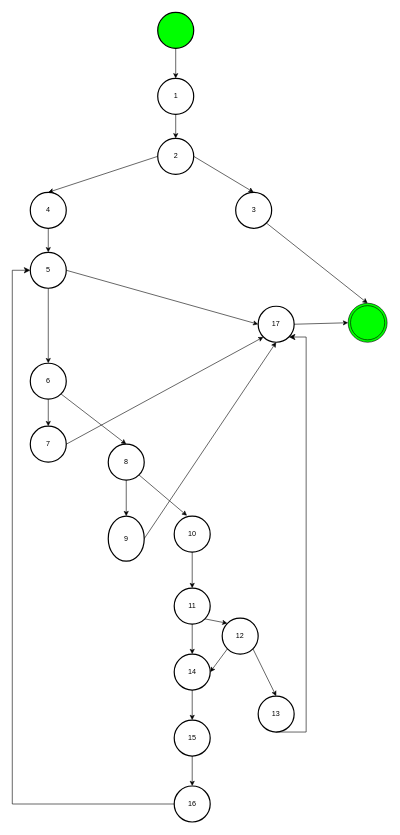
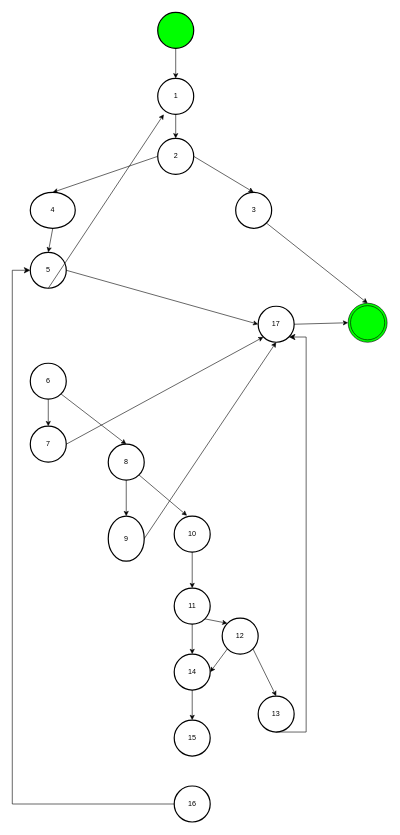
  <mxCell id="0" />
  <mxCell id="1" parent="0" />
  <mxCell id="2" value="1" style="strokeWidth=2;html=1;shape=mxgraph.flowchart.start_2;whiteSpace=wrap;" vertex="1" parent="1"><mxGeometry x="262.5" y="130" width="60" height="60" as="geometry" /></mxCell>
  <mxCell id="3" value="2" style="strokeWidth=2;html=1;shape=mxgraph.flowchart.start_2;whiteSpace=wrap;" vertex="1" parent="1"><mxGeometry x="262.5" y="230" width="60" height="60" as="geometry" /></mxCell>
  <mxCell id="4" value="" style="endArrow=classic;html=1;rounded=0;exitX=0.5;exitY=1;exitDx=0;exitDy=0;exitPerimeter=0;entryX=0.5;entryY=0;entryDx=0;entryDy=0;entryPerimeter=0;" edge="1" parent="1" source="2" target="3"><mxGeometry width="50" height="50" relative="1" as="geometry"><mxPoint x="50" y="370" as="sourcePoint" /><mxPoint x="100" y="320" as="targetPoint" /></mxGeometry></mxCell>
  <mxCell id="5" value="" style="endArrow=classic;html=1;rounded=0;exitX=0;exitY=0.5;exitDx=0;exitDy=0;exitPerimeter=0;entryX=0.5;entryY=0;entryDx=0;entryDy=0;entryPerimeter=0;" edge="1" parent="1" source="3" target="8"><mxGeometry width="50" height="50" relative="1" as="geometry"><mxPoint x="50" y="370" as="sourcePoint" /><mxPoint x="10" y="420" as="targetPoint" /></mxGeometry></mxCell>
  <mxCell id="6" value="" style="strokeWidth=2;html=1;shape=mxgraph.flowchart.start_2;whiteSpace=wrap;fillColor=#00FF00;" vertex="1" parent="1"><mxGeometry x="262.5" y="20" width="60" height="60" as="geometry" /></mxCell>
  <mxCell id="7" value="" style="endArrow=classic;html=1;rounded=0;exitX=0.5;exitY=1;exitDx=0;exitDy=0;exitPerimeter=0;entryX=0.5;entryY=0;entryDx=0;entryDy=0;entryPerimeter=0;" edge="1" parent="1" source="6" target="2"><mxGeometry width="50" height="50" relative="1" as="geometry"><mxPoint x="50" y="370" as="sourcePoint" /><mxPoint x="100" y="320" as="targetPoint" /></mxGeometry></mxCell>
- <mxCell id="8" value="4" style="strokeWidth=2;html=1;shape=mxgraph.flowchart.start_2;whiteSpace=wrap;" vertex="1" parent="1"><mxGeometry x="50" y="320" width="60" height="60" as="geometry" /></mxCell>
+ <mxCell id="8" value="4" style="strokeWidth=2;html=1;shape=mxgraph.flowchart.start_2;whiteSpace=wrap;" vertex="1" parent="1"><mxGeometry x="50" y="320" width="75" height="60" as="geometry" /></mxCell>
  <mxCell id="9" value="5" style="strokeWidth=2;html=1;shape=mxgraph.flowchart.start_2;whiteSpace=wrap;" vertex="1" parent="1"><mxGeometry x="50" y="420" width="60" height="60" as="geometry" /></mxCell>
  <mxCell id="10" value="" style="endArrow=classic;html=1;rounded=0;exitX=0.5;exitY=1;exitDx=0;exitDy=0;exitPerimeter=0;entryX=0.5;entryY=0;entryDx=0;entryDy=0;entryPerimeter=0;" edge="1" parent="1" source="8" target="9"><mxGeometry width="50" height="50" relative="1" as="geometry"><mxPoint x="50" y="480" as="sourcePoint" /><mxPoint x="100" y="430" as="targetPoint" /></mxGeometry></mxCell>
  <mxCell id="11" value="7" style="strokeWidth=2;html=1;shape=mxgraph.flowchart.start_2;whiteSpace=wrap;" vertex="1" parent="1"><mxGeometry x="50" y="710" width="60" height="60" as="geometry" /></mxCell>
  <mxCell id="12" value="" style="endArrow=classic;html=1;rounded=0;exitX=0.5;exitY=1;exitDx=0;exitDy=0;exitPerimeter=0;entryX=0.5;entryY=0;entryDx=0;entryDy=0;entryPerimeter=0;" edge="1" parent="1" source="15" target="11"><mxGeometry width="50" height="50" relative="1" as="geometry"><mxPoint x="-90" y="759.5" as="sourcePoint" /><mxPoint x="80" y="509.5" as="targetPoint" /></mxGeometry></mxCell>
  <mxCell id="13" value="" style="ellipse;shape=doubleEllipse;whiteSpace=wrap;html=1;aspect=fixed;fillColor=#00FF00;" vertex="1" parent="1"><mxGeometry x="580" y="505" width="65" height="65" as="geometry" /></mxCell>
- <mxCell id="14" value="" style="endArrow=classic;html=1;rounded=0;exitX=0.5;exitY=1;exitDx=0;exitDy=0;exitPerimeter=0;entryX=0.5;entryY=0;entryDx=0;entryDy=0;entryPerimeter=0;" edge="1" parent="1" source="9" target="15"><mxGeometry width="50" height="50" relative="1" as="geometry"><mxPoint x="-11" y="541" as="sourcePoint" /><mxPoint x="-70" y="620" as="targetPoint" /></mxGeometry></mxCell>
+ <mxCell id="14" value="" style="endArrow=classic;html=1;rounded=0;exitX=0.5;exitY=1;exitDx=0;exitDy=0;exitPerimeter=0;" edge="1" parent="1" source="9" target="2"><mxGeometry width="50" height="50" relative="1" as="geometry"><mxPoint x="-11" y="541" as="sourcePoint" /><mxPoint x="-70" y="620" as="targetPoint" /></mxGeometry></mxCell>
  <mxCell id="15" value="6" style="strokeWidth=2;html=1;shape=mxgraph.flowchart.start_2;whiteSpace=wrap;" vertex="1" parent="1"><mxGeometry x="50" y="605" width="60" height="60" as="geometry" /></mxCell>
  <mxCell id="16" value="3" style="strokeWidth=2;html=1;shape=mxgraph.flowchart.start_2;whiteSpace=wrap;" vertex="1" parent="1"><mxGeometry x="392.5" y="320" width="60" height="60" as="geometry" /></mxCell>
  <mxCell id="17" value="" style="endArrow=classic;html=1;rounded=0;exitX=1;exitY=0.5;exitDx=0;exitDy=0;exitPerimeter=0;entryX=0.5;entryY=0;entryDx=0;entryDy=0;entryPerimeter=0;" edge="1" parent="1" source="3" target="16"><mxGeometry width="50" height="50" relative="1" as="geometry"><mxPoint x="90" y="580" as="sourcePoint" /><mxPoint x="190" y="370" as="targetPoint" /></mxGeometry></mxCell>
  <mxCell id="18" value="" style="endArrow=classic;html=1;rounded=0;entryX=0.5;entryY=0;entryDx=0;entryDy=0;exitX=0.855;exitY=0.855;exitDx=0;exitDy=0;exitPerimeter=0;" edge="1" parent="1" source="16" target="13"><mxGeometry width="50" height="50" relative="1" as="geometry"><mxPoint x="290" y="380" as="sourcePoint" /><mxPoint x="140" y="530" as="targetPoint" /></mxGeometry></mxCell>
  <mxCell id="19" value="8" style="strokeWidth=2;html=1;shape=mxgraph.flowchart.start_2;whiteSpace=wrap;" vertex="1" parent="1"><mxGeometry x="180" y="740" width="60" height="60" as="geometry" /></mxCell>
  <mxCell id="20" value="" style="endArrow=classic;html=1;rounded=0;entryX=0.5;entryY=0;entryDx=0;entryDy=0;entryPerimeter=0;exitX=0.855;exitY=0.855;exitDx=0;exitDy=0;exitPerimeter=0;" edge="1" parent="1" source="15" target="19"><mxGeometry width="50" height="50" relative="1" as="geometry"><mxPoint x="160" y="700" as="sourcePoint" /><mxPoint x="140" y="810" as="targetPoint" /></mxGeometry></mxCell>
  <mxCell id="21" value="" style="endArrow=classic;html=1;rounded=0;exitX=1;exitY=0.5;exitDx=0;exitDy=0;exitPerimeter=0;entryX=0;entryY=0.5;entryDx=0;entryDy=0;entryPerimeter=0;" edge="1" parent="1" source="9" target="38"><mxGeometry width="50" height="50" relative="1" as="geometry"><mxPoint x="90" y="580" as="sourcePoint" /><mxPoint x="240" y="540" as="targetPoint" /></mxGeometry></mxCell>
  <mxCell id="22" value="9" style="strokeWidth=2;html=1;shape=mxgraph.flowchart.start_2;whiteSpace=wrap;" vertex="1" parent="1"><mxGeometry x="180" y="860" width="60" height="75" as="geometry" /></mxCell>
  <mxCell id="23" value="" style="endArrow=classic;html=1;rounded=0;exitX=0.5;exitY=1;exitDx=0;exitDy=0;exitPerimeter=0;entryX=0.5;entryY=0;entryDx=0;entryDy=0;entryPerimeter=0;" edge="1" parent="1" source="19" target="22"><mxGeometry width="50" height="50" relative="1" as="geometry"><mxPoint x="90" y="720" as="sourcePoint" /><mxPoint x="140" y="670" as="targetPoint" /></mxGeometry></mxCell>
  <mxCell id="24" value="" style="endArrow=classic;html=1;rounded=0;exitX=0.855;exitY=0.855;exitDx=0;exitDy=0;exitPerimeter=0;entryX=0.355;entryY=-0.014;entryDx=0;entryDy=0;entryPerimeter=0;" edge="1" parent="1" source="19" target="25"><mxGeometry width="50" height="50" relative="1" as="geometry"><mxPoint x="90" y="860" as="sourcePoint" /><mxPoint x="330" y="800" as="targetPoint" /></mxGeometry></mxCell>
  <mxCell id="25" value="10" style="strokeWidth=2;html=1;shape=mxgraph.flowchart.start_2;whiteSpace=wrap;" vertex="1" parent="1"><mxGeometry x="290" y="860" width="60" height="60" as="geometry" /></mxCell>
  <mxCell id="26" value="" style="endArrow=classic;html=1;rounded=0;exitX=0.5;exitY=1;exitDx=0;exitDy=0;exitPerimeter=0;entryX=0.5;entryY=0;entryDx=0;entryDy=0;entryPerimeter=0;" edge="1" parent="1" source="25" target="27"><mxGeometry width="50" height="50" relative="1" as="geometry"><mxPoint x="90" y="720" as="sourcePoint" /><mxPoint x="355" y="900" as="targetPoint" /></mxGeometry></mxCell>
  <mxCell id="27" value="11" style="strokeWidth=2;html=1;shape=mxgraph.flowchart.start_2;whiteSpace=wrap;" vertex="1" parent="1"><mxGeometry x="290" y="980" width="60" height="60" as="geometry" /></mxCell>
  <mxCell id="28" value="13" style="strokeWidth=2;html=1;shape=mxgraph.flowchart.start_2;whiteSpace=wrap;" vertex="1" parent="1"><mxGeometry x="430" y="1160" width="60" height="60" as="geometry" /></mxCell>
  <mxCell id="29" value="12" style="strokeWidth=2;html=1;shape=mxgraph.flowchart.start_2;whiteSpace=wrap;" vertex="1" parent="1"><mxGeometry x="370" y="1030" width="60" height="60" as="geometry" /></mxCell>
  <mxCell id="30" value="15" style="strokeWidth=2;html=1;shape=mxgraph.flowchart.start_2;whiteSpace=wrap;" vertex="1" parent="1"><mxGeometry x="290" y="1200" width="60" height="60" as="geometry" /></mxCell>
  <mxCell id="31" value="14" style="strokeWidth=2;html=1;shape=mxgraph.flowchart.start_2;whiteSpace=wrap;" vertex="1" parent="1"><mxGeometry x="290" y="1090" width="60" height="60" as="geometry" /></mxCell>
  <mxCell id="32" value="16" style="strokeWidth=2;html=1;shape=mxgraph.flowchart.start_2;whiteSpace=wrap;" vertex="1" parent="1"><mxGeometry x="290" y="1310" width="60" height="60" as="geometry" /></mxCell>
  <mxCell id="33" value="" style="endArrow=classic;html=1;rounded=0;exitX=0.5;exitY=1;exitDx=0;exitDy=0;exitPerimeter=0;entryX=0.5;entryY=0;entryDx=0;entryDy=0;entryPerimeter=0;" edge="1" parent="1" source="27" target="31"><mxGeometry width="50" height="50" relative="1" as="geometry"><mxPoint x="405" y="940" as="sourcePoint" /><mxPoint x="160" y="720" as="targetPoint" /></mxGeometry></mxCell>
  <mxCell id="34" value="" style="endArrow=classic;html=1;rounded=0;exitX=0.855;exitY=0.855;exitDx=0;exitDy=0;exitPerimeter=0;entryX=0.145;entryY=0.145;entryDx=0;entryDy=0;entryPerimeter=0;" edge="1" parent="1" source="27" target="29"><mxGeometry width="50" height="50" relative="1" as="geometry"><mxPoint x="90" y="1070" as="sourcePoint" /><mxPoint x="430" y="950" as="targetPoint" /></mxGeometry></mxCell>
  <mxCell id="35" value="" style="endArrow=classic;html=1;rounded=0;exitX=0.145;exitY=0.855;exitDx=0;exitDy=0;exitPerimeter=0;entryX=1;entryY=0.5;entryDx=0;entryDy=0;entryPerimeter=0;" edge="1" parent="1" source="29" target="31"><mxGeometry width="50" height="50" relative="1" as="geometry"><mxPoint x="250" y="1070" as="sourcePoint" /><mxPoint x="300" y="1020" as="targetPoint" /></mxGeometry></mxCell>
  <mxCell id="36" value="" style="endArrow=classic;html=1;rounded=0;exitX=0.855;exitY=0.855;exitDx=0;exitDy=0;exitPerimeter=0;entryX=0.5;entryY=0;entryDx=0;entryDy=0;entryPerimeter=0;" edge="1" parent="1" source="29" target="28"><mxGeometry width="50" height="50" relative="1" as="geometry"><mxPoint x="250" y="1070" as="sourcePoint" /><mxPoint x="490" y="1060" as="targetPoint" /></mxGeometry></mxCell>
  <mxCell id="37" value="" style="edgeStyle=segmentEdgeStyle;endArrow=classic;html=1;curved=0;rounded=0;endSize=8;startSize=8;exitX=0;exitY=0.5;exitDx=0;exitDy=0;exitPerimeter=0;entryX=0;entryY=0.5;entryDx=0;entryDy=0;entryPerimeter=0;" edge="1" parent="1" source="32" target="9"><mxGeometry width="50" height="50" relative="1" as="geometry"><mxPoint x="190" y="749" as="sourcePoint" /><mxPoint x="35" y="440" as="targetPoint" /><Array as="points"><mxPoint x="20" y="1340" /><mxPoint x="20" y="450" /></Array></mxGeometry></mxCell>
  <mxCell id="38" value="17" style="strokeWidth=2;html=1;shape=mxgraph.flowchart.start_2;whiteSpace=wrap;" vertex="1" parent="1"><mxGeometry x="430" y="510" width="60" height="60" as="geometry" /></mxCell>
  <mxCell id="39" value="" style="endArrow=classic;html=1;rounded=0;exitX=1;exitY=0.5;exitDx=0;exitDy=0;exitPerimeter=0;entryX=0;entryY=0.5;entryDx=0;entryDy=0;" edge="1" parent="1" source="38" target="13"><mxGeometry width="50" height="50" relative="1" as="geometry"><mxPoint x="390" y="870" as="sourcePoint" /><mxPoint x="440" y="820" as="targetPoint" /></mxGeometry></mxCell>
  <mxCell id="40" value="" style="endArrow=classic;html=1;rounded=0;exitX=0.5;exitY=1;exitDx=0;exitDy=0;exitPerimeter=0;entryX=0.5;entryY=0;entryDx=0;entryDy=0;entryPerimeter=0;" edge="1" parent="1" source="31" target="30"><mxGeometry width="50" height="50" relative="1" as="geometry"><mxPoint x="390" y="1210" as="sourcePoint" /><mxPoint x="440" y="1160" as="targetPoint" /></mxGeometry></mxCell>
- <mxCell id="41" value="" style="endArrow=classic;html=1;rounded=0;exitX=0.5;exitY=1;exitDx=0;exitDy=0;exitPerimeter=0;entryX=0.5;entryY=0;entryDx=0;entryDy=0;entryPerimeter=0;" edge="1" parent="1" source="30" target="32"><mxGeometry width="50" height="50" relative="1" as="geometry"><mxPoint x="390" y="1210" as="sourcePoint" /><mxPoint x="440" y="1160" as="targetPoint" /></mxGeometry></mxCell>
  <mxCell id="42" value="" style="endArrow=classic;html=1;rounded=0;exitX=1;exitY=0.5;exitDx=0;exitDy=0;exitPerimeter=0;entryX=0.145;entryY=0.855;entryDx=0;entryDy=0;entryPerimeter=0;" edge="1" parent="1" source="11" target="38"><mxGeometry width="50" height="50" relative="1" as="geometry"><mxPoint x="390" y="870" as="sourcePoint" /><mxPoint x="370" y="630" as="targetPoint" /></mxGeometry></mxCell>
  <mxCell id="43" value="" style="endArrow=classic;html=1;rounded=0;exitX=1;exitY=0.5;exitDx=0;exitDy=0;exitPerimeter=0;entryX=0.5;entryY=1;entryDx=0;entryDy=0;entryPerimeter=0;" edge="1" parent="1" source="22" target="38"><mxGeometry width="50" height="50" relative="1" as="geometry"><mxPoint x="390" y="870" as="sourcePoint" /><mxPoint x="440" y="820" as="targetPoint" /></mxGeometry></mxCell>
  <mxCell id="44" value="" style="edgeStyle=elbowEdgeStyle;elbow=vertical;endArrow=classic;html=1;curved=0;rounded=0;endSize=8;startSize=8;exitX=0.5;exitY=1;exitDx=0;exitDy=0;exitPerimeter=0;entryX=0.855;entryY=0.855;entryDx=0;entryDy=0;entryPerimeter=0;" edge="1" parent="1" source="28" target="38"><mxGeometry width="50" height="50" relative="1" as="geometry"><mxPoint x="480" y="1169" as="sourcePoint" /><mxPoint x="530" y="510" as="targetPoint" /><Array as="points"><mxPoint x="510" y="1200" /></Array></mxGeometry></mxCell>
